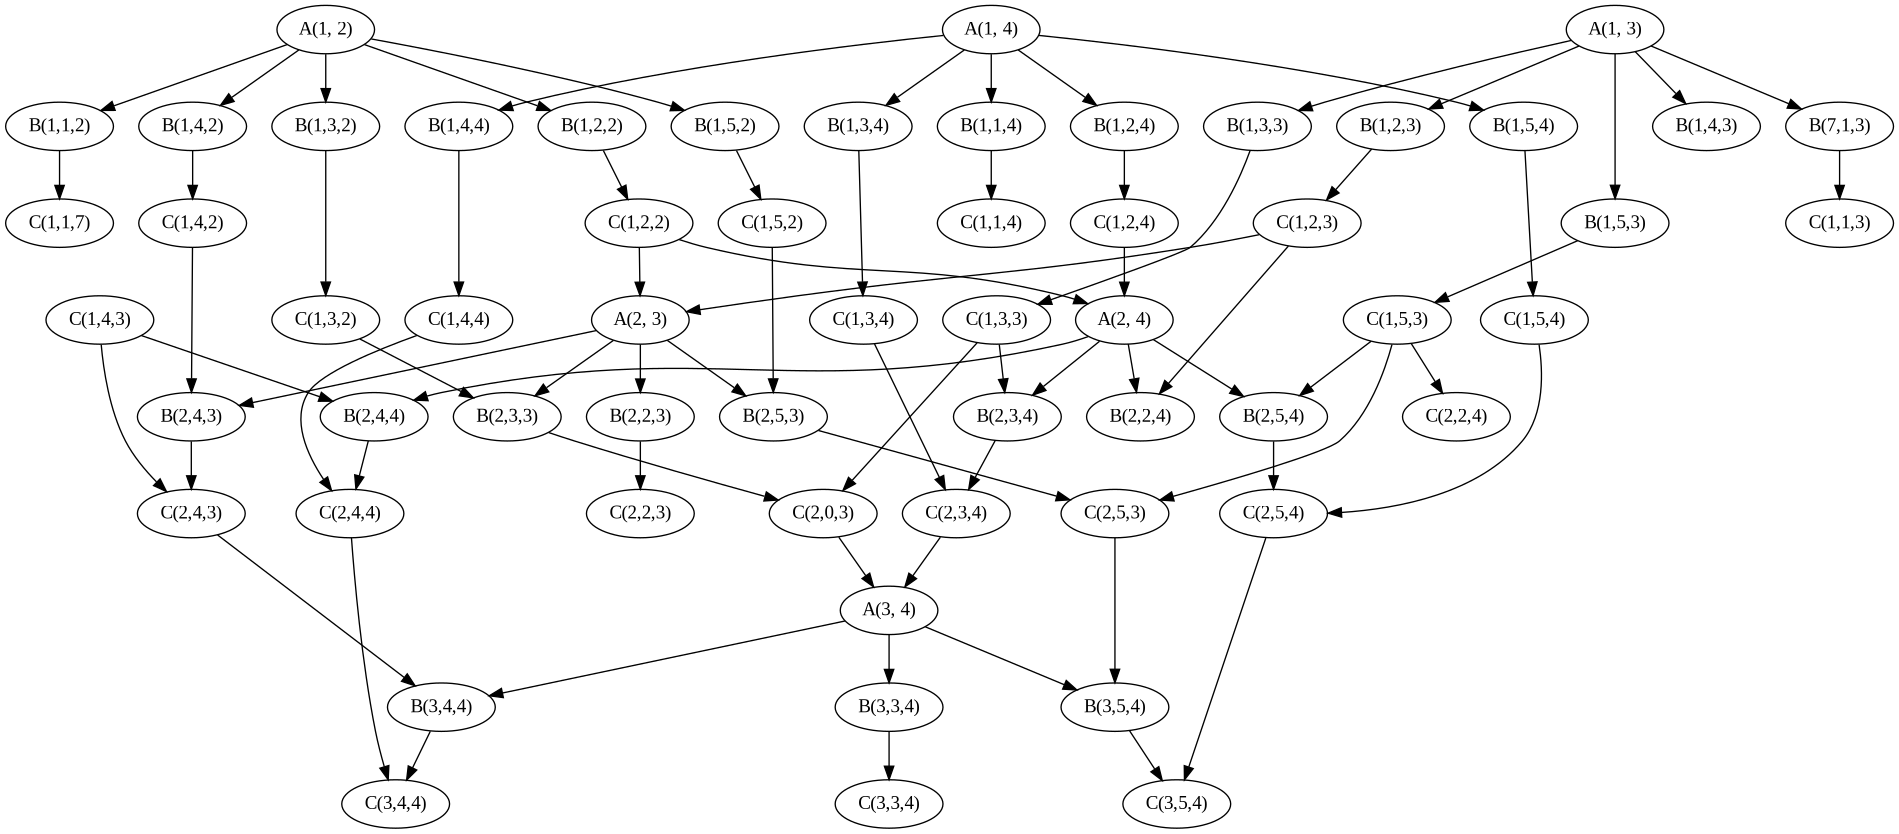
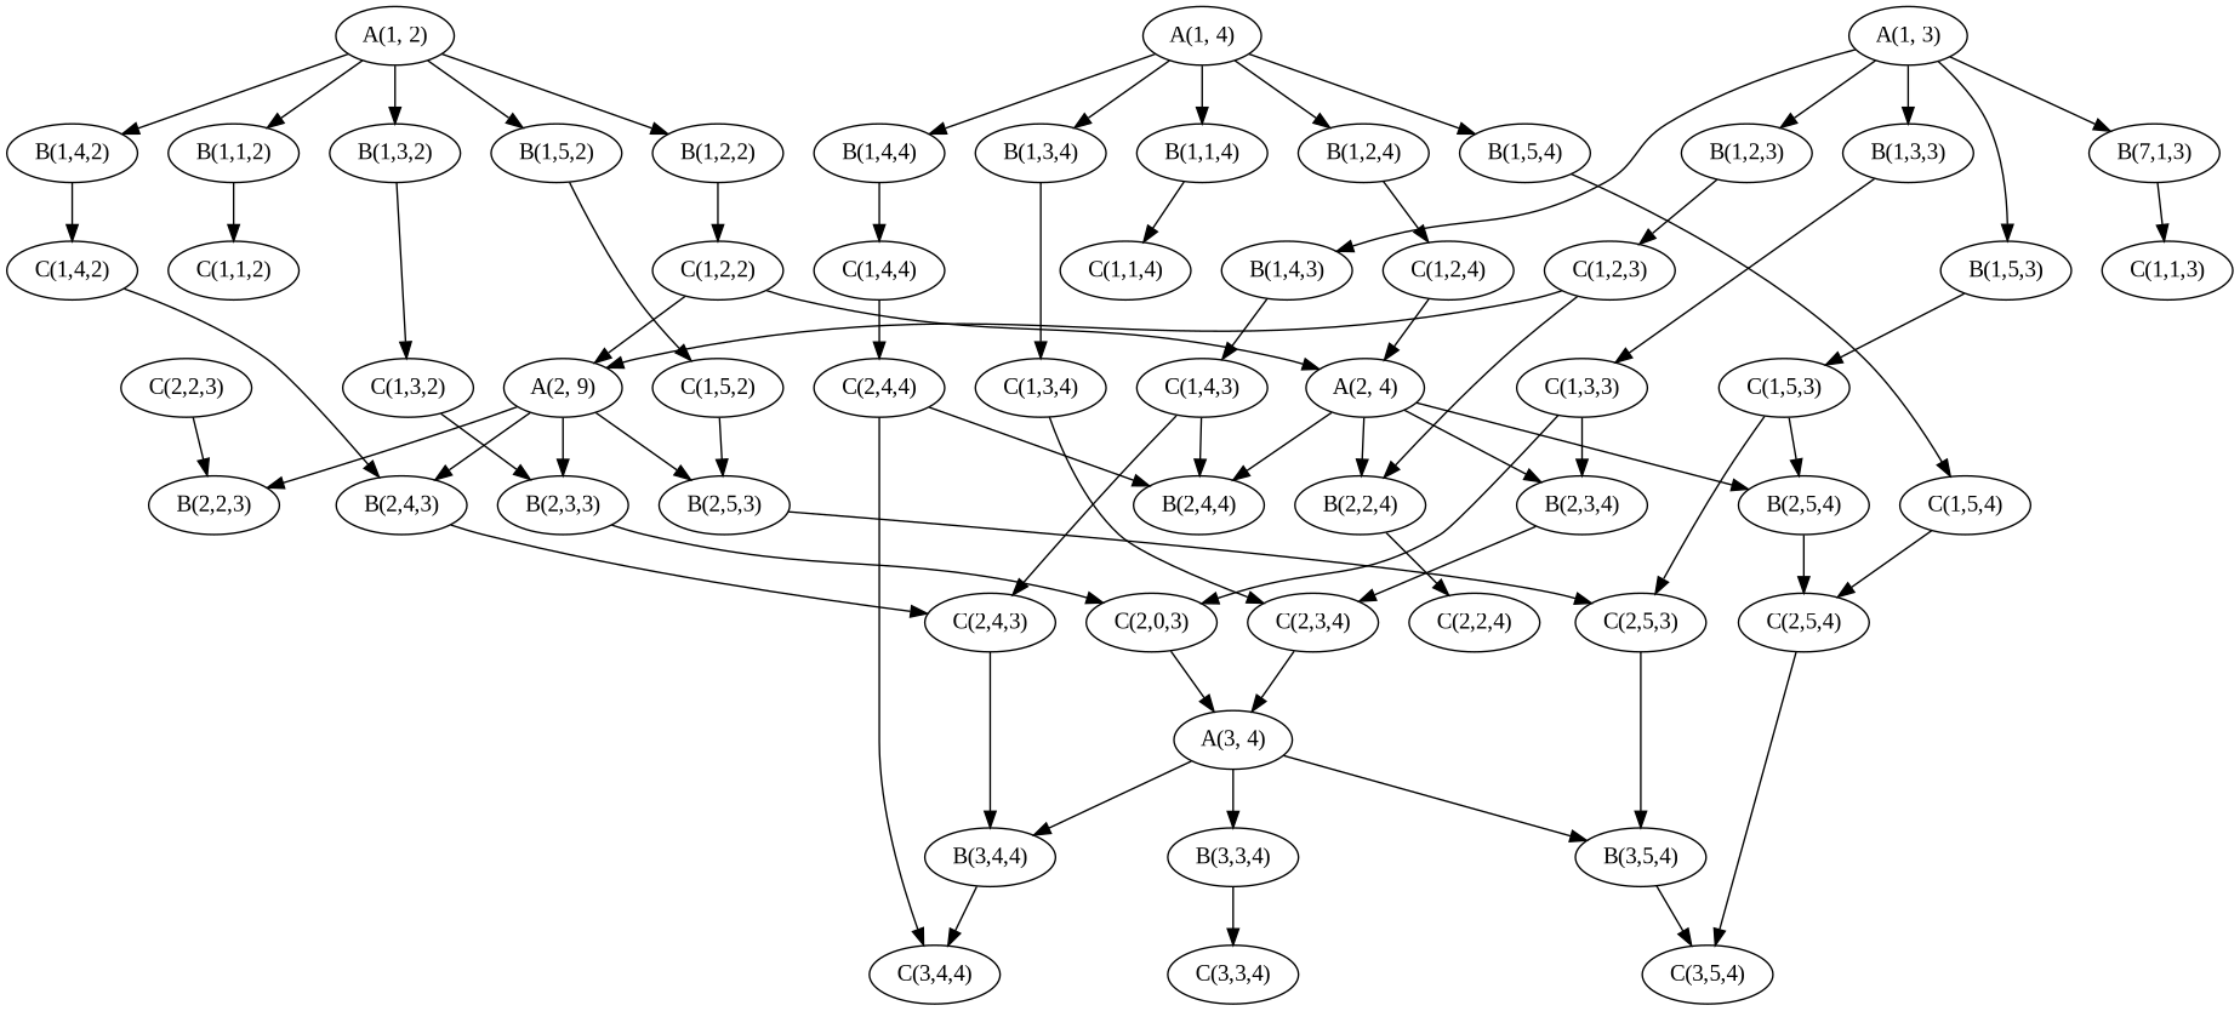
  digraph {
    fontname="Liberation Serif"
    node [fontname="Liberation Serif"]
    edge [fontname="Liberation Serif"]
    n1 [label="B(1,3,3)"]
    n2 [label="C(1,3,3)"]
    n3 [label="C(2,0,3)"]
    n4 [label="B(2,3,4)"]
    n5 [label="A(3, 4)"]
    n6 [label="C(2,3,4)"]
    n7 [label="B(3,4,4)"]
    n8 [label="B(3,5,4)"]
    n9 [label="B(3,3,4)"]
    n10 [label="B(1,4,3)"]
    n11 [label="C(1,4,3)"]
    n12 [label="C(2,4,3)"]
    n13 [label="B(2,4,4)"]
    n14 [label="C(2,4,4)"]
    n15 [label="C(3,4,4)"]
    n16 [label="B(1,5,3)"]
    n17 [label="C(1,5,3)"]
    n18 [label="C(2,5,3)"]
    n19 [label="B(2,5,4)"]
    n20 [label="C(2,5,4)"]
    n21 [label="C(3,5,4)"]
-   n22 [label="A(2, 3)"]
+   n22 [label="A(2, 9)"]
    n23 [label="B(2,2,3)"]
    n24 [label="B(2,3,3)"]
    n25 [label="B(2,4,3)"]
    n26 [label="B(2,5,3)"]
    n27 [label="C(2,2,3)"]
    n28 [label="A(2, 4)"]
    n29 [label="B(2,2,4)"]
    n30 [label="C(2,2,4)"]
    n31 [label="B(1,1,4)"]
    n32 [label="C(1,1,4)"]
    n33 [label="B(1,2,4)"]
    n34 [label="C(1,2,4)"]
    n35 [label="B(1,3,4)"]
    n36 [label="C(1,3,4)"]
    n37 [label="B(1,4,4)"]
    n38 [label="C(1,4,4)"]
    n39 [label="B(1,5,4)"]
    n40 [label="C(1,5,4)"]
    n41 [label="C(3,3,4)"]
    n42 [label="B(1,1,2)"]
-   n43 [label="C(1,1,7)"]
+   n43 [label="C(1,1,2)"]
    n44 [label="B(1,2,2)"]
    n45 [label="C(1,2,2)"]
    n46 [label="B(1,3,2)"]
    n47 [label="C(1,3,2)"]
    n48 [label="A(1, 2)"]
    n49 [label="B(1,4,2)"]
    n50 [label="B(1,5,2)"]
    n51 [label="C(1,4,2)"]
    n52 [label="C(1,5,2)"]
    n53 [label="A(1, 3)"]
    n54 [label="B(7,1,3)"]
    n55 [label="B(1,2,3)"]
    n56 [label="C(1,1,3)"]
    n57 [label="C(1,2,3)"]
    n58 [label="A(1, 4)"]
    n1 -> n2
    n2 -> n3
    n2 -> n4
    n3 -> n5
    n4 -> n6
    n5 -> n7
    n5 -> n8
    n5 -> n9
    n6 -> n5
    n7 -> n15
    n8 -> n21
    n9 -> n41
+   n10 -> n11
    n11 -> n12
    n11 -> n13
    n12 -> n7
-   n13 -> n14
+   n14 -> n13
    n14 -> n15
    n16 -> n17
    n17 -> n18
    n17 -> n19
    n18 -> n8
    n19 -> n20
    n20 -> n21
    n22 -> n23
    n22 -> n24
    n22 -> n25
    n22 -> n26
-   n23 -> n27
+   n27 -> n23
    n24 -> n3
    n25 -> n12
    n26 -> n18
    n28 -> n4
    n28 -> n13
    n28 -> n19
    n28 -> n29
-   n17 -> n30
+   n29 -> n30
    n31 -> n32
    n33 -> n34
    n34 -> n28
    n35 -> n36
    n36 -> n6
    n37 -> n38
    n38 -> n14
    n39 -> n40
    n40 -> n20
    n42 -> n43
    n44 -> n45
    n45 -> n22
    n45 -> n28
    n46 -> n47
    n47 -> n24
    n48 -> n42
    n48 -> n44
    n48 -> n46
    n48 -> n49
    n48 -> n50
    n49 -> n51
    n50 -> n52
    n51 -> n25
    n52 -> n26
    n53 -> n1
    n53 -> n10
    n53 -> n16
    n53 -> n54
    n53 -> n55
    n54 -> n56
    n55 -> n57
    n57 -> n22
    n57 -> n29
    n58 -> n31
    n58 -> n33
    n58 -> n35
    n58 -> n37
    n58 -> n39
  }
